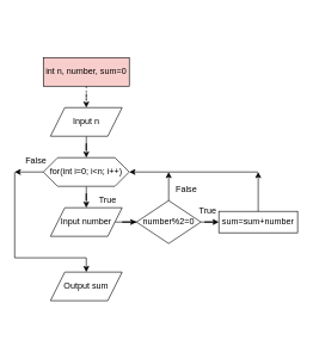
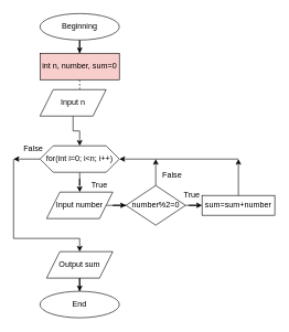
  <mxCell id="0" />
  <mxCell id="1" parent="0" />
+ <mxCell id="2" value="" style="edgeStyle=orthogonalEdgeStyle;rounded=0;orthogonalLoop=1;jettySize=auto;html=1;" edge="1" parent="1" source="3" target="5"><mxGeometry relative="1" as="geometry" /></mxCell>
+ <mxCell id="3" value="Beginning" style="ellipse;whiteSpace=wrap;html=1;" vertex="1" parent="1"><mxGeometry x="60" y="20" width="120" height="40" as="geometry" /></mxCell>
  <mxCell id="4" value="" style="edgeStyle=orthogonalEdgeStyle;rounded=0;orthogonalLoop=1;jettySize=auto;html=1;dashed=1;" edge="1" parent="1" source="5" target="7"><mxGeometry relative="1" as="geometry" /></mxCell>
  <mxCell id="5" value="int n, number, sum=0" style="rounded=0;whiteSpace=wrap;html=1;fillColor=#f8cecc;" vertex="1" parent="1"><mxGeometry x="60" y="80" width="120" height="40" as="geometry" /></mxCell>
  <mxCell id="6" value="" style="edgeStyle=orthogonalEdgeStyle;rounded=0;orthogonalLoop=1;jettySize=auto;html=1;" edge="1" parent="1" source="7" target="9"><mxGeometry relative="1" as="geometry" /></mxCell>
- <mxCell id="7" value="Input n" style="shape=parallelogram;perimeter=parallelogramPerimeter;whiteSpace=wrap;html=1;fixedSize=1;" vertex="1" parent="1"><mxGeometry x="70" y="150" width="100" height="40" as="geometry" /></mxCell>
+ <mxCell id="7" value="Input n" style="shape=parallelogram;perimeter=parallelogramPerimeter;whiteSpace=wrap;html=1;fixedSize=1;" vertex="1" parent="1"><mxGeometry x="60" y="135" width="100" height="40" as="geometry" /></mxCell>
  <mxCell id="8" value="" style="edgeStyle=orthogonalEdgeStyle;rounded=0;orthogonalLoop=1;jettySize=auto;html=1;" edge="1" parent="1" source="9" target="11"><mxGeometry relative="1" as="geometry" /></mxCell>
  <mxCell id="9" value="for(int i=0; i&amp;lt;n; i++)" style="shape=hexagon;perimeter=hexagonPerimeter2;whiteSpace=wrap;html=1;fixedSize=1;" vertex="1" parent="1"><mxGeometry x="60" y="220" width="120" height="40" as="geometry" /></mxCell>
  <mxCell id="10" value="" style="edgeStyle=orthogonalEdgeStyle;rounded=0;orthogonalLoop=1;jettySize=auto;html=1;" edge="1" parent="1" source="11" target="13"><mxGeometry relative="1" as="geometry" /></mxCell>
  <mxCell id="11" value="Input number" style="shape=parallelogram;perimeter=parallelogramPerimeter;whiteSpace=wrap;html=1;fixedSize=1;" vertex="1" parent="1"><mxGeometry x="70" y="290" width="100" height="40" as="geometry" /></mxCell>
  <mxCell id="12" value="" style="edgeStyle=orthogonalEdgeStyle;rounded=0;orthogonalLoop=1;jettySize=auto;html=1;" edge="1" parent="1" source="13" target="14"><mxGeometry relative="1" as="geometry" /></mxCell>
  <mxCell id="13" value="number%2=0" style="rhombus;whiteSpace=wrap;html=1;" vertex="1" parent="1"><mxGeometry x="190" y="280" width="90" height="60" as="geometry" /></mxCell>
  <mxCell id="14" value="sum=sum+number" style="rounded=0;whiteSpace=wrap;html=1;" vertex="1" parent="1"><mxGeometry x="305" y="295" width="110" height="30" as="geometry" /></mxCell>
  <mxCell id="15" value="" style="endArrow=classic;html=1;rounded=0;exitX=0.5;exitY=0;exitDx=0;exitDy=0;" edge="1" parent="1" source="13"><mxGeometry width="50" height="50" relative="1" as="geometry"><mxPoint x="100" y="300" as="sourcePoint" /><mxPoint x="235" y="240" as="targetPoint" /></mxGeometry></mxCell>
  <mxCell id="16" value="" style="endArrow=classic;html=1;rounded=0;entryX=1;entryY=0.5;entryDx=0;entryDy=0;" edge="1" parent="1" target="9"><mxGeometry width="50" height="50" relative="1" as="geometry"><mxPoint x="360" y="240" as="sourcePoint" /><mxPoint x="150" y="250" as="targetPoint" /></mxGeometry></mxCell>
  <mxCell id="17" value="" style="endArrow=classic;html=1;rounded=0;exitX=0.5;exitY=0;exitDx=0;exitDy=0;" edge="1" parent="1" source="14"><mxGeometry width="50" height="50" relative="1" as="geometry"><mxPoint x="105" y="300" as="sourcePoint" /><mxPoint x="360" y="240" as="targetPoint" /></mxGeometry></mxCell>
+ <mxCell id="18" value="" style="edgeStyle=orthogonalEdgeStyle;rounded=0;orthogonalLoop=1;jettySize=auto;html=1;" edge="1" parent="1" source="19" target="20"><mxGeometry relative="1" as="geometry" /></mxCell>
  <mxCell id="19" value="Output sum" style="shape=parallelogram;perimeter=parallelogramPerimeter;whiteSpace=wrap;html=1;fixedSize=1;" vertex="1" parent="1"><mxGeometry x="70" y="380" width="100" height="40" as="geometry" /></mxCell>
+ <mxCell id="20" value="End" style="ellipse;whiteSpace=wrap;html=1;" vertex="1" parent="1"><mxGeometry x="60" y="440" width="120" height="40" as="geometry" /></mxCell>
  <mxCell id="21" value="" style="endArrow=classic;html=1;rounded=0;exitX=0;exitY=0.5;exitDx=0;exitDy=0;" edge="1" parent="1" source="9"><mxGeometry width="50" height="50" relative="1" as="geometry"><mxPoint x="100" y="240" as="sourcePoint" /><mxPoint x="20" y="240" as="targetPoint" /></mxGeometry></mxCell>
  <mxCell id="22" value="" style="endArrow=none;html=1;rounded=0;" edge="1" parent="1"><mxGeometry width="50" height="50" relative="1" as="geometry"><mxPoint x="20" y="360" as="sourcePoint" /><mxPoint x="20" y="240" as="targetPoint" /></mxGeometry></mxCell>
  <mxCell id="23" value="" style="endArrow=none;html=1;rounded=0;" edge="1" parent="1"><mxGeometry width="50" height="50" relative="1" as="geometry"><mxPoint x="20" y="360" as="sourcePoint" /><mxPoint x="120" y="360" as="targetPoint" /></mxGeometry></mxCell>
  <mxCell id="24" value="" style="endArrow=classic;html=1;rounded=0;entryX=0.5;entryY=0;entryDx=0;entryDy=0;" edge="1" parent="1" target="19"><mxGeometry width="50" height="50" relative="1" as="geometry"><mxPoint x="120" y="360" as="sourcePoint" /><mxPoint x="150" y="190" as="targetPoint" /></mxGeometry></mxCell>
  <mxCell id="25" value="True" style="text;html=1;strokeColor=none;fillColor=none;align=center;verticalAlign=middle;whiteSpace=wrap;rounded=0;" vertex="1" parent="1"><mxGeometry x="120" y="265" width="60" height="30" as="geometry" /></mxCell>
  <mxCell id="26" value="True" style="text;html=1;strokeColor=none;fillColor=none;align=center;verticalAlign=middle;whiteSpace=wrap;rounded=0;" vertex="1" parent="1"><mxGeometry x="260" y="280" width="60" height="30" as="geometry" /></mxCell>
  <mxCell id="27" value="False" style="text;html=1;strokeColor=none;fillColor=none;align=center;verticalAlign=middle;whiteSpace=wrap;rounded=0;" vertex="1" parent="1"><mxGeometry x="20" y="210" width="60" height="30" as="geometry" /></mxCell>
  <mxCell id="28" value="False" style="text;html=1;strokeColor=none;fillColor=none;align=center;verticalAlign=middle;whiteSpace=wrap;rounded=0;" vertex="1" parent="1"><mxGeometry x="230" y="250" width="60" height="30" as="geometry" /></mxCell>
